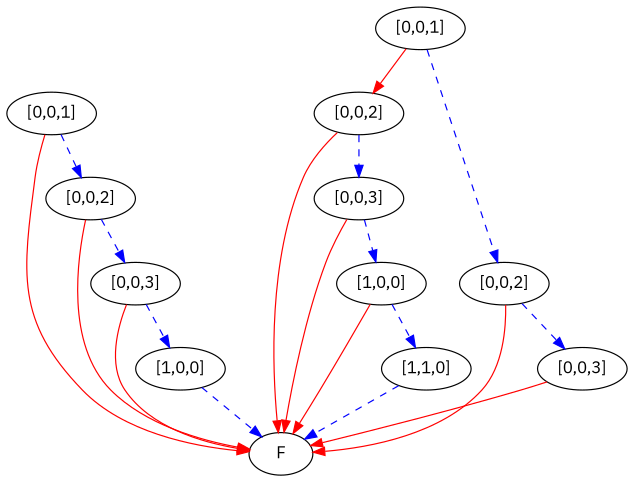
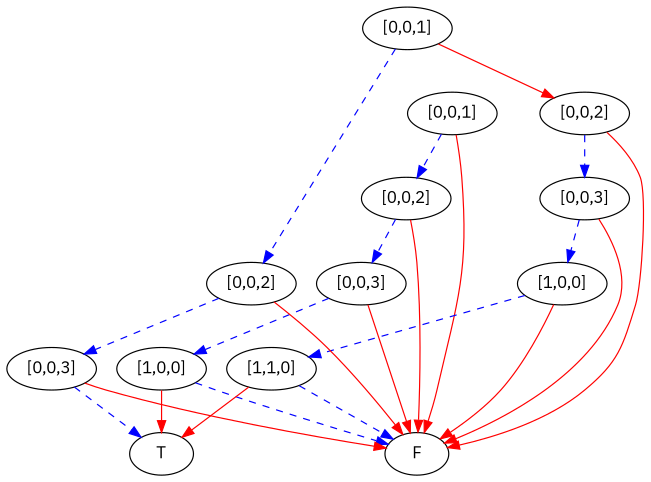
  digraph {
    fontname="IBM Plex Sans"
    node [fontname="IBM Plex Sans"]
    edge [color=blue fontname="IBM Plex Sans"]
    n1 [label=F]
+   n2 [label=T]
    n3 [label="[1,0,0]"]
    n4 [label="[0,0,3]"]
    n5 [label="[0,0,2]"]
    n6 [label="[0,0,1]"]
    n7 [label="[1,1,0]"]
    n8 [label="[1,0,0]"]
    n9 [label="[0,0,3]"]
    n10 [label="[0,0,2]"]
    n11 [label="[0,0,3]"]
    n12 [label="[0,0,2]"]
    n13 [label="[0,0,1]"]
    n3 -> n1 [style=dashed]
+   n3 -> n2 [color=red]
    n4 -> n1 [color=red]
    n4 -> n3 [style=dashed]
    n5 -> n1 [color=red]
    n5 -> n4 [style=dashed]
    n6 -> n1 [color=red]
    n6 -> n5 [style=dashed]
    n7 -> n1 [style=dashed]
+   n7 -> n2 [color=red]
    n8 -> n1 [color=red]
    n8 -> n7 [style=dashed]
    n9 -> n1 [color=red]
    n9 -> n8 [style=dashed]
    n10 -> n1 [color=red]
    n10 -> n9 [style=dashed]
    n11 -> n1 [color=red]
+   n11 -> n2 [style=dashed]
    n12 -> n1 [color=red]
    n12 -> n11 [style=dashed]
    n13 -> n10 [color=red]
    n13 -> n12 [style=dashed]
  }
